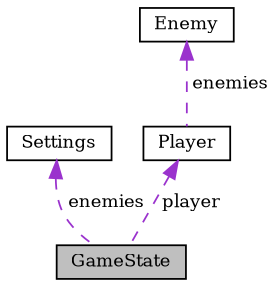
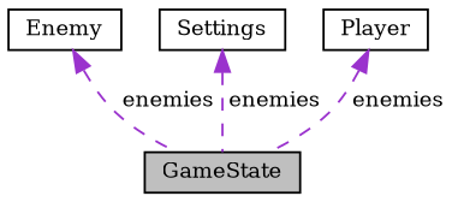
  digraph {
    fontname="DejaVu Serif"
    node [color=black fillcolor=white fontname="DejaVu Serif" fontsize=10 shape=record style=filled]
    edge [color=darkorchid3 dir=back fontname="DejaVu Serif" fontsize=10 labelfontname=Helvetica labelfontsize=10 style=dashed]
    n1 [fillcolor=grey75 fontcolor=black height=0.2 label=GameState width=0.4]
    n2 [height=0.2 label=Enemy width=0.4]
    n3 [height=0.2 label=Settings width=0.4]
    n4 [height=0.2 label=Player width=0.4]
-   n2 -> n4 [label=" enemies"]
+   n2 -> n1 [label=" enemies"]
    n3 -> n1 [label=" enemies"]
-   n4 -> n1 [label=" player"]
+   n4 -> n1 [label=" enemies"]
  }
